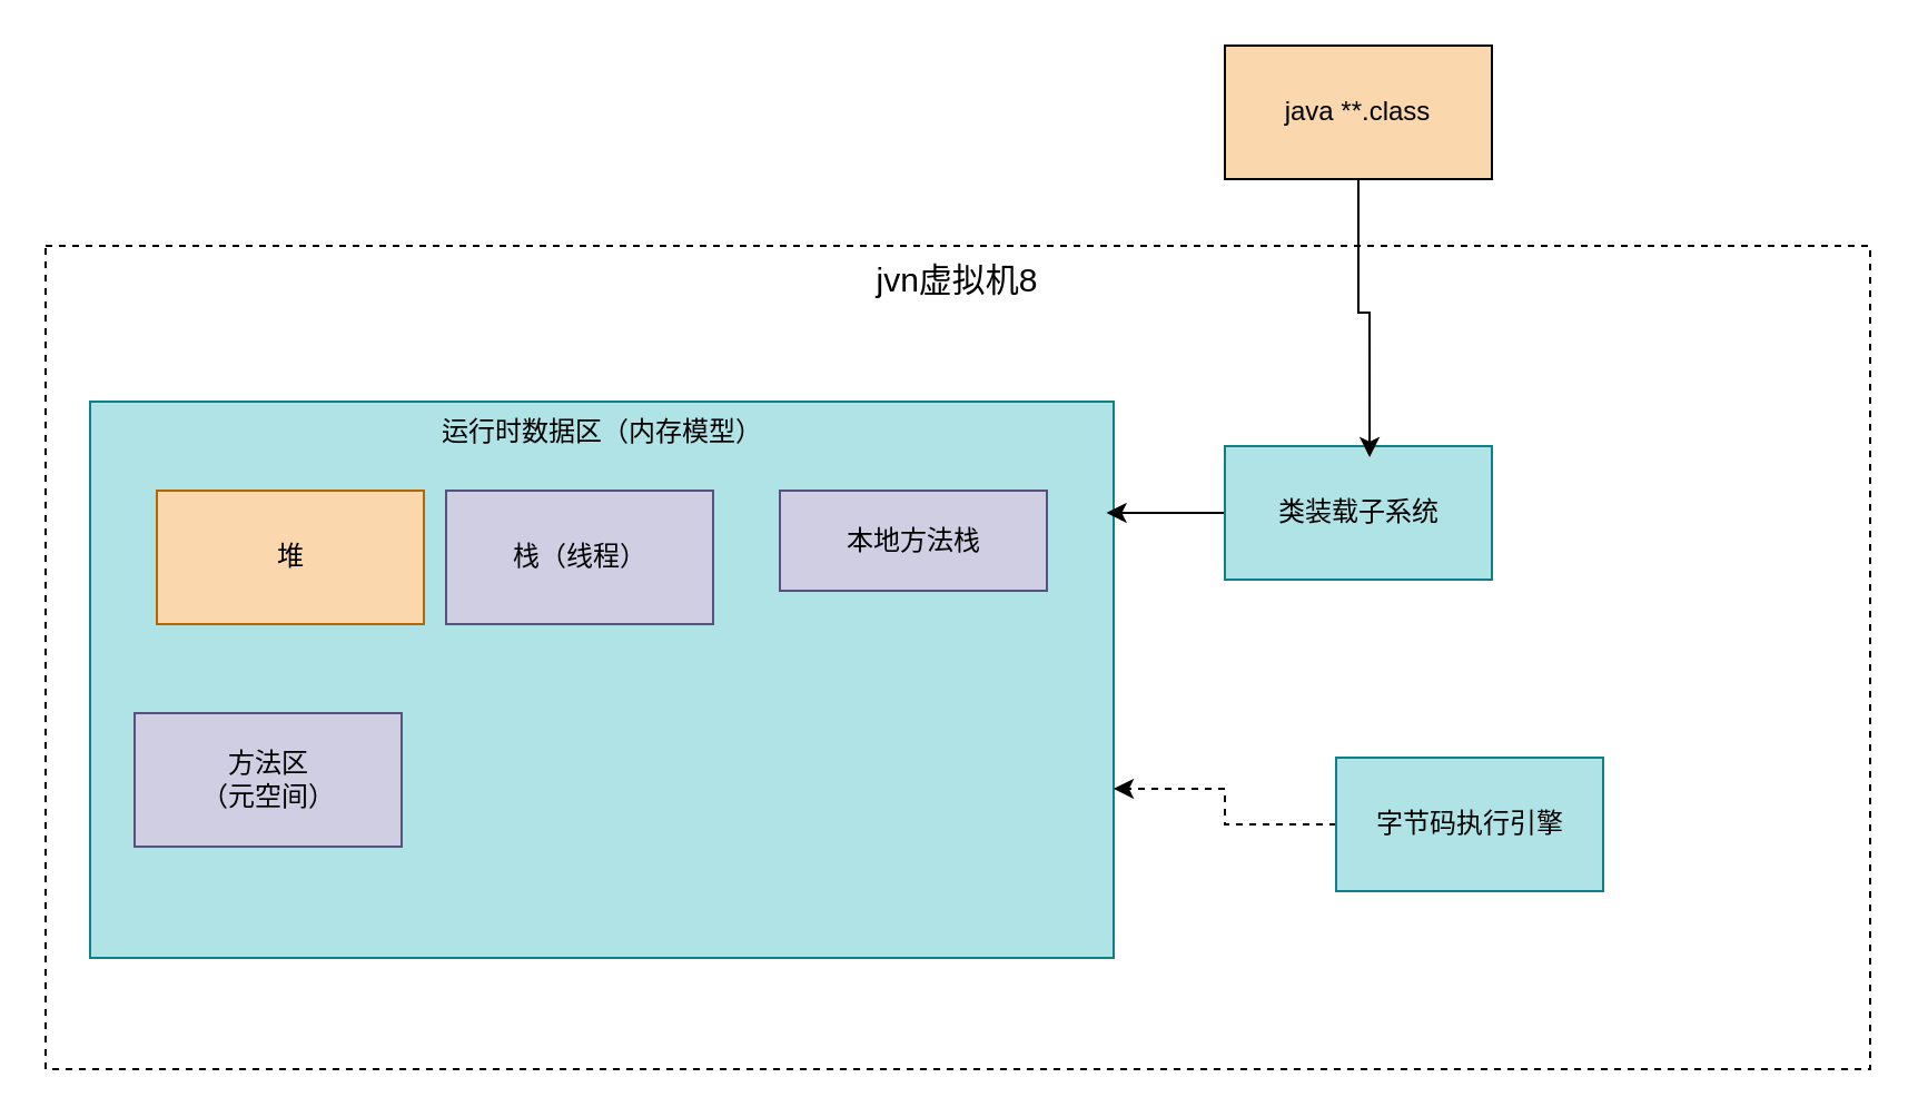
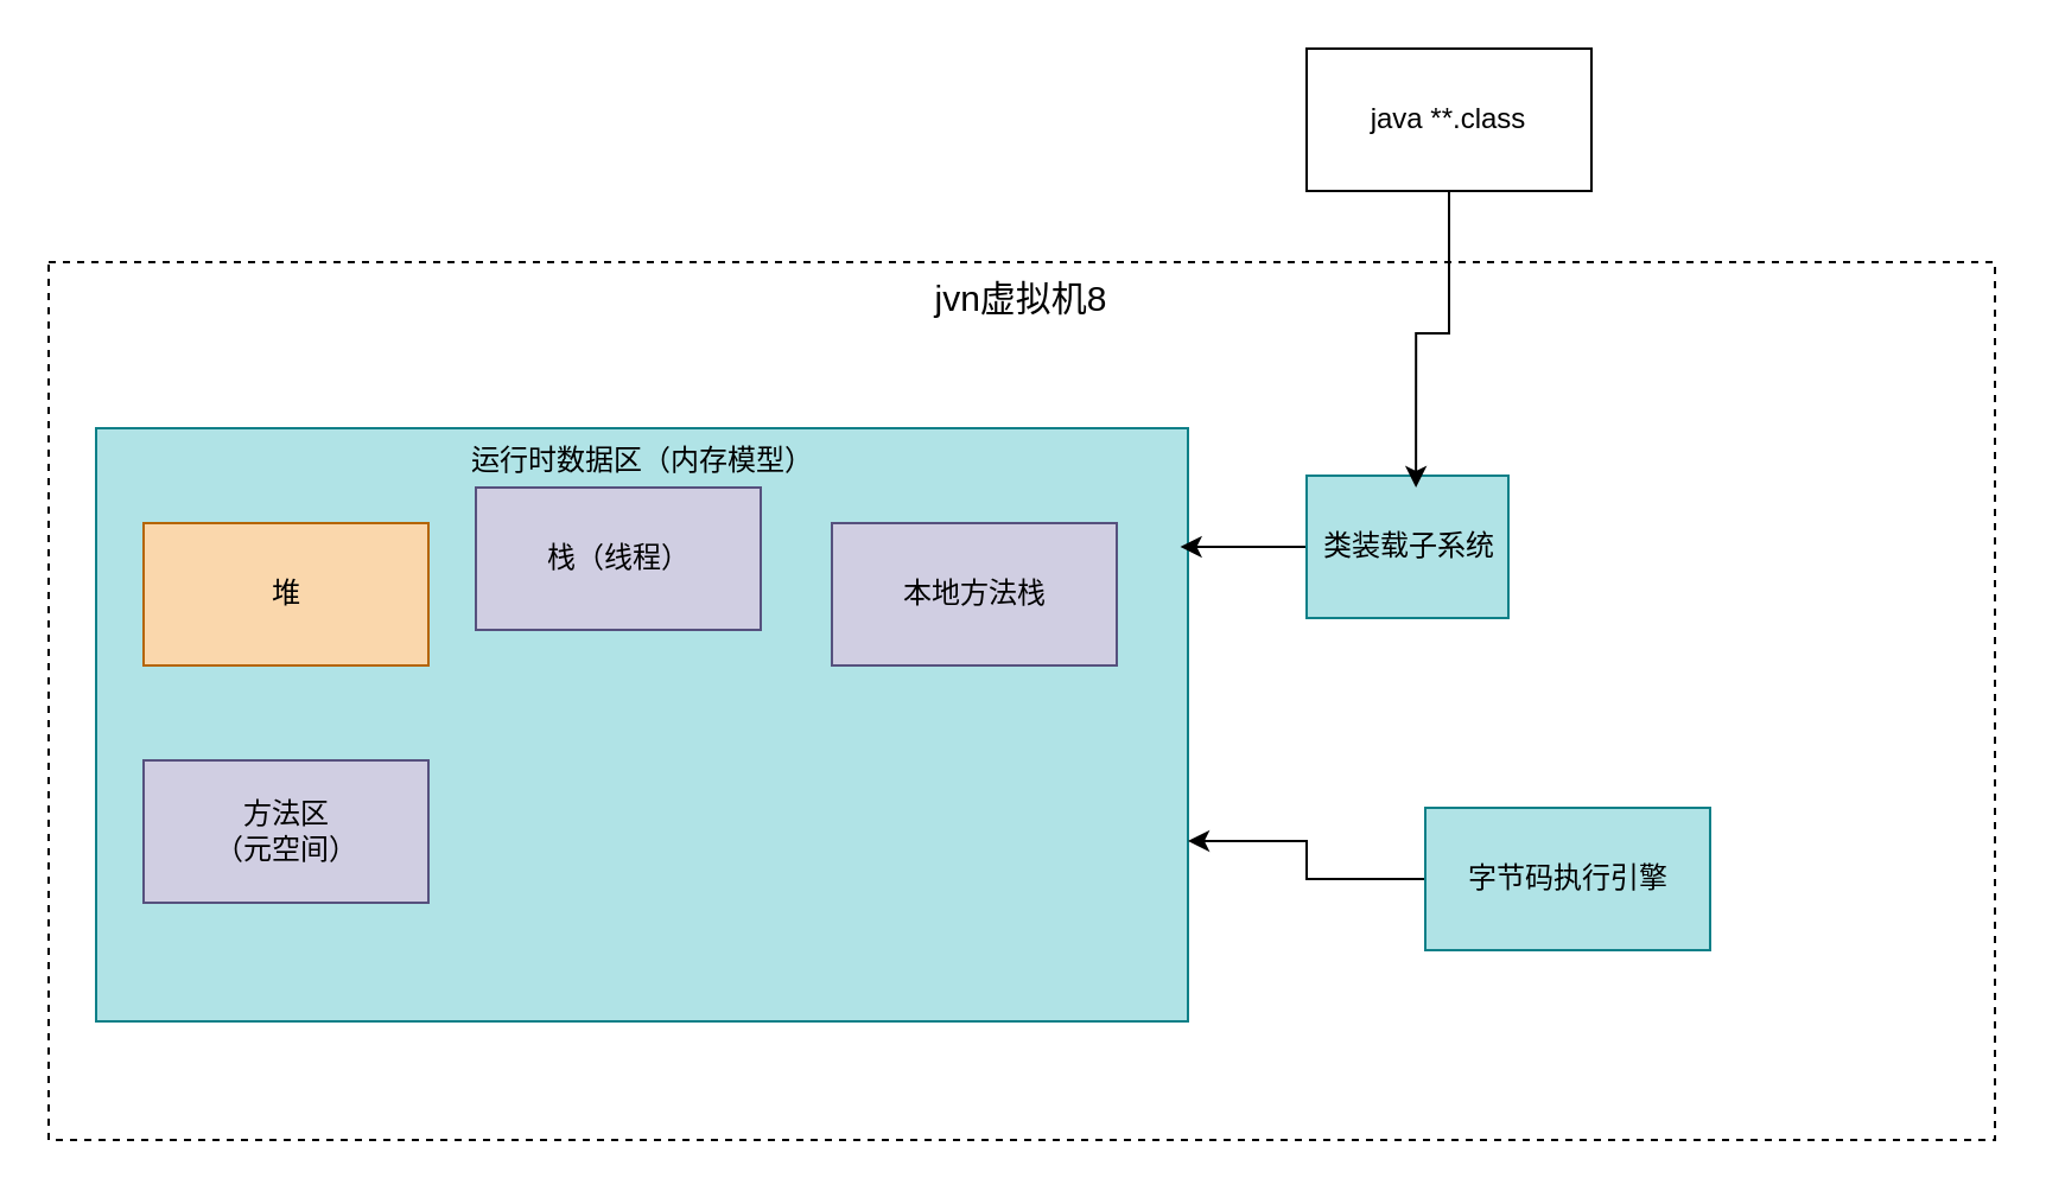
  <mxCell id="0" />
  <mxCell id="1" parent="0" />
  <mxCell id="2" value="&lt;font style=&quot;font-size: 15px&quot;&gt;jvn虚拟机8&lt;/font&gt;" style="rounded=0;whiteSpace=wrap;html=1;dashed=1;align=center;verticalAlign=top;" parent="1" vertex="1"><mxGeometry x="20" y="110" width="820" height="370" as="geometry" /></mxCell>
  <mxCell id="3" value="&lt;div align=&quot;center&quot;&gt;运行时数据区（内存模型）&lt;br&gt;&lt;/div&gt;" style="verticalLabelPosition=middle;verticalAlign=top;html=1;shape=mxgraph.basic.rect;fillColor2=none;strokeWidth=1;size=20;indent=5;align=center;labelPosition=center;labelBackgroundColor=none;spacingTop=0;fillColor=#b0e3e6;strokeColor=#0e8088;" parent="1" vertex="1"><mxGeometry x="40" y="180" width="460" height="250" as="geometry" /></mxCell>
- <mxCell id="4" value="堆" style="verticalLabelPosition=middle;verticalAlign=middle;html=1;shape=mxgraph.basic.rect;fillColor2=none;strokeWidth=1;size=20;indent=5;align=center;labelPosition=center;horizontal=1;fillColor=#fad7ac;strokeColor=#b46504;" parent="1" vertex="1"><mxGeometry x="70" y="220" width="120" height="60" as="geometry" /></mxCell>
- <mxCell id="5" value="栈（线程）" style="verticalLabelPosition=middle;verticalAlign=middle;html=1;shape=mxgraph.basic.rect;fillColor2=none;strokeWidth=1;size=20;indent=5;align=center;labelPosition=center;fillColor=#d0cee2;strokeColor=#56517e;" parent="1" vertex="1"><mxGeometry x="200" y="220" width="120" height="60" as="geometry" /></mxCell>
- <mxCell id="6" value="本地方法栈" style="verticalLabelPosition=middle;verticalAlign=middle;html=1;shape=mxgraph.basic.rect;fillColor2=none;strokeWidth=1;size=20;indent=5;align=center;labelPosition=center;fillColor=#d0cee2;strokeColor=#56517e;" parent="1" vertex="1"><mxGeometry x="350" y="220" width="120" height="45" as="geometry" /></mxCell>
+ <mxCell id="4" value="堆" style="verticalLabelPosition=middle;verticalAlign=middle;html=1;shape=mxgraph.basic.rect;fillColor2=none;strokeWidth=1;size=20;indent=5;align=center;labelPosition=center;horizontal=1;fillColor=#fad7ac;strokeColor=#b46504;" parent="1" vertex="1"><mxGeometry x="60" y="220" width="120" height="60" as="geometry" /></mxCell>
+ <mxCell id="5" value="栈（线程）" style="verticalLabelPosition=middle;verticalAlign=middle;html=1;shape=mxgraph.basic.rect;fillColor2=none;strokeWidth=1;size=20;indent=5;align=center;labelPosition=center;fillColor=#d0cee2;strokeColor=#56517e;" parent="1" vertex="1"><mxGeometry x="200" y="205" width="120" height="60" as="geometry" /></mxCell>
+ <mxCell id="6" value="本地方法栈" style="verticalLabelPosition=middle;verticalAlign=middle;html=1;shape=mxgraph.basic.rect;fillColor2=none;strokeWidth=1;size=20;indent=5;align=center;labelPosition=center;fillColor=#d0cee2;strokeColor=#56517e;" parent="1" vertex="1"><mxGeometry x="350" y="220" width="120" height="60" as="geometry" /></mxCell>
  <mxCell id="7" value="&lt;div&gt;方法区&lt;/div&gt;&lt;div&gt;（元空间）&lt;br&gt;&lt;/div&gt;" style="verticalLabelPosition=middle;verticalAlign=middle;html=1;shape=mxgraph.basic.rect;fillColor2=none;strokeWidth=1;size=20;indent=5;align=center;labelPosition=center;fillColor=#d0cee2;strokeColor=#56517e;" parent="1" vertex="1"><mxGeometry x="60" y="320" width="120" height="60" as="geometry" /></mxCell>
  <mxCell id="8" style="edgeStyle=orthogonalEdgeStyle;rounded=0;orthogonalLoop=1;jettySize=auto;html=1;entryX=0.993;entryY=0.2;entryDx=0;entryDy=0;entryPerimeter=0;fontColor=#000000;" parent="1" source="9" target="3" edge="1"><mxGeometry relative="1" as="geometry" /></mxCell>
- <mxCell id="9" value="类装载子系统" style="verticalLabelPosition=middle;verticalAlign=middle;html=1;shape=mxgraph.basic.rect;fillColor2=none;strokeWidth=1;size=20;indent=5;labelBackgroundColor=none;align=center;labelPosition=center;fillColor=#b0e3e6;strokeColor=#0e8088;" parent="1" vertex="1"><mxGeometry x="550" y="200" width="120" height="60" as="geometry" /></mxCell>
- <mxCell id="10" style="edgeStyle=orthogonalEdgeStyle;rounded=0;orthogonalLoop=1;jettySize=auto;html=1;entryX=1;entryY=0.696;entryDx=0;entryDy=0;entryPerimeter=0;fontColor=#000000;dashed=1;" parent="1" source="11" target="3" edge="1"><mxGeometry relative="1" as="geometry" /></mxCell>
+ <mxCell id="9" value="类装载子系统" style="verticalLabelPosition=middle;verticalAlign=middle;html=1;shape=mxgraph.basic.rect;fillColor2=none;strokeWidth=1;size=20;indent=5;labelBackgroundColor=none;align=center;labelPosition=center;fillColor=#b0e3e6;strokeColor=#0e8088;" parent="1" vertex="1"><mxGeometry x="550" y="200" width="85" height="60" as="geometry" /></mxCell>
+ <mxCell id="10" style="edgeStyle=orthogonalEdgeStyle;rounded=0;orthogonalLoop=1;jettySize=auto;html=1;entryX=1;entryY=0.696;entryDx=0;entryDy=0;entryPerimeter=0;fontColor=#000000;" parent="1" source="11" target="3" edge="1"><mxGeometry relative="1" as="geometry" /></mxCell>
  <mxCell id="11" value="字节码执行引擎" style="verticalLabelPosition=middle;verticalAlign=middle;html=1;shape=mxgraph.basic.rect;fillColor2=none;strokeWidth=1;size=20;indent=5;labelBackgroundColor=none;align=center;labelPosition=center;fillColor=#b0e3e6;strokeColor=#0e8088;" parent="1" vertex="1"><mxGeometry x="600" y="340" width="120" height="60" as="geometry" /></mxCell>
  <mxCell id="12" style="edgeStyle=orthogonalEdgeStyle;rounded=0;orthogonalLoop=1;jettySize=auto;html=1;entryX=0.542;entryY=0.083;entryDx=0;entryDy=0;entryPerimeter=0;fontColor=#000000;" parent="1" source="13" target="9" edge="1"><mxGeometry relative="1" as="geometry" /></mxCell>
- <mxCell id="13" value="java **.class" style="rounded=0;whiteSpace=wrap;html=1;labelBackgroundColor=none;fontColor=#000000;align=center;fillColor=#fad7ac;" parent="1" vertex="1"><mxGeometry x="550" y="20" width="120" height="60" as="geometry" /></mxCell>
+ <mxCell id="13" value="java **.class" style="rounded=0;whiteSpace=wrap;html=1;labelBackgroundColor=none;fontColor=#000000;align=center;" parent="1" vertex="1"><mxGeometry x="550" y="20" width="120" height="60" as="geometry" /></mxCell>
